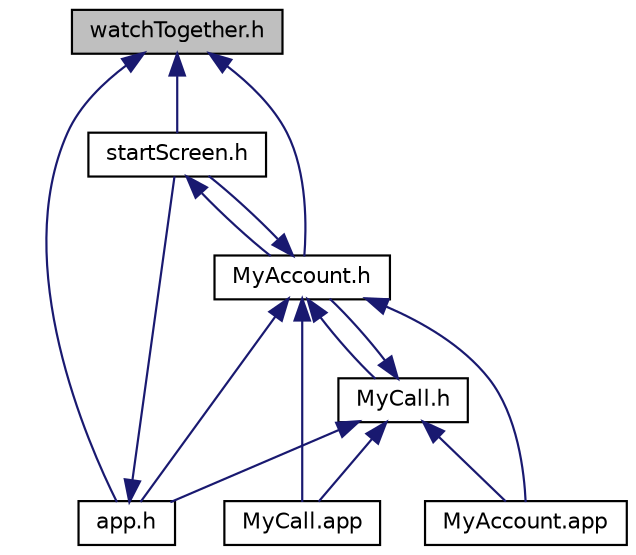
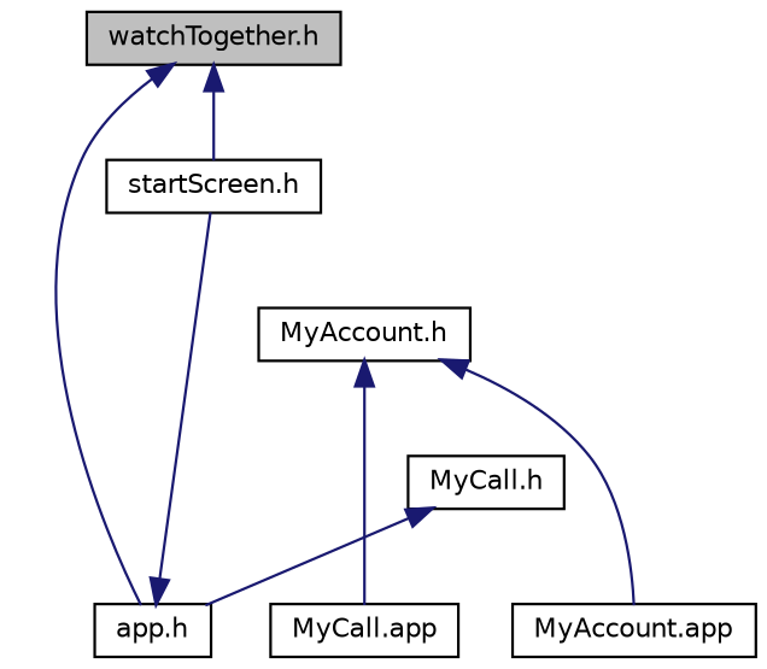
  digraph {
    node [color=black fillcolor=white fontname=Helvetica fontsize=10 shape=record style=filled]
    edge [color=midnightblue dir=back fontname=Helvetica fontsize=10 labelfontname=Helvetica labelfontsize=10 style=solid]
    n1 [fillcolor=grey75 fontcolor=black height=0.2 label="watchTogether.h" width=0.4]
    n2 [height=0.2 label="startScreen.h" width=0.4]
    n3 [height=0.2 label="MyAccount.h" width=0.4]
    n4 [height=0.2 label="app.h" width=0.4]
    n5 [height=0.2 label="MyCall.h" width=0.4]
    n6 [height=0.2 label="MyAccount.app" width=0.4]
    n7 [height=0.2 label="MyCall.app" width=0.4]
    n1 -> n2
-   n1 -> n3
    n1 -> n4
-   n2 -> n3
-   n3 -> n2
-   n3 -> n4
-   n3 -> n5
    n3 -> n6
    n3 -> n7
    n4 -> n2
-   n5 -> n3
    n5 -> n4
-   n5 -> n6
-   n5 -> n7
  }
